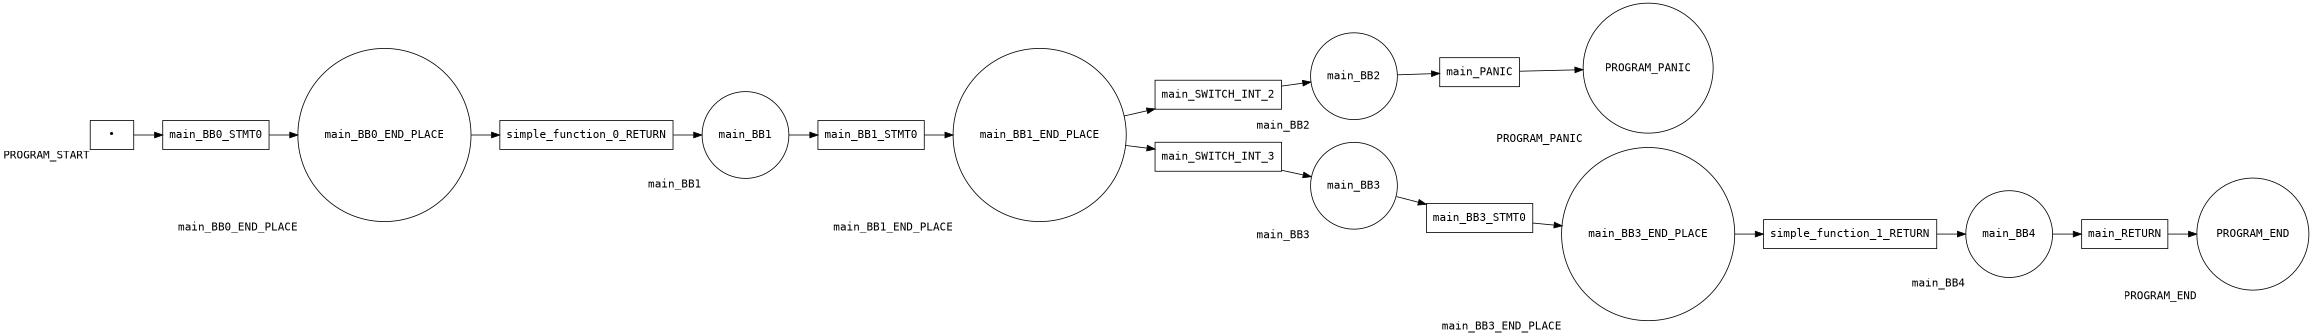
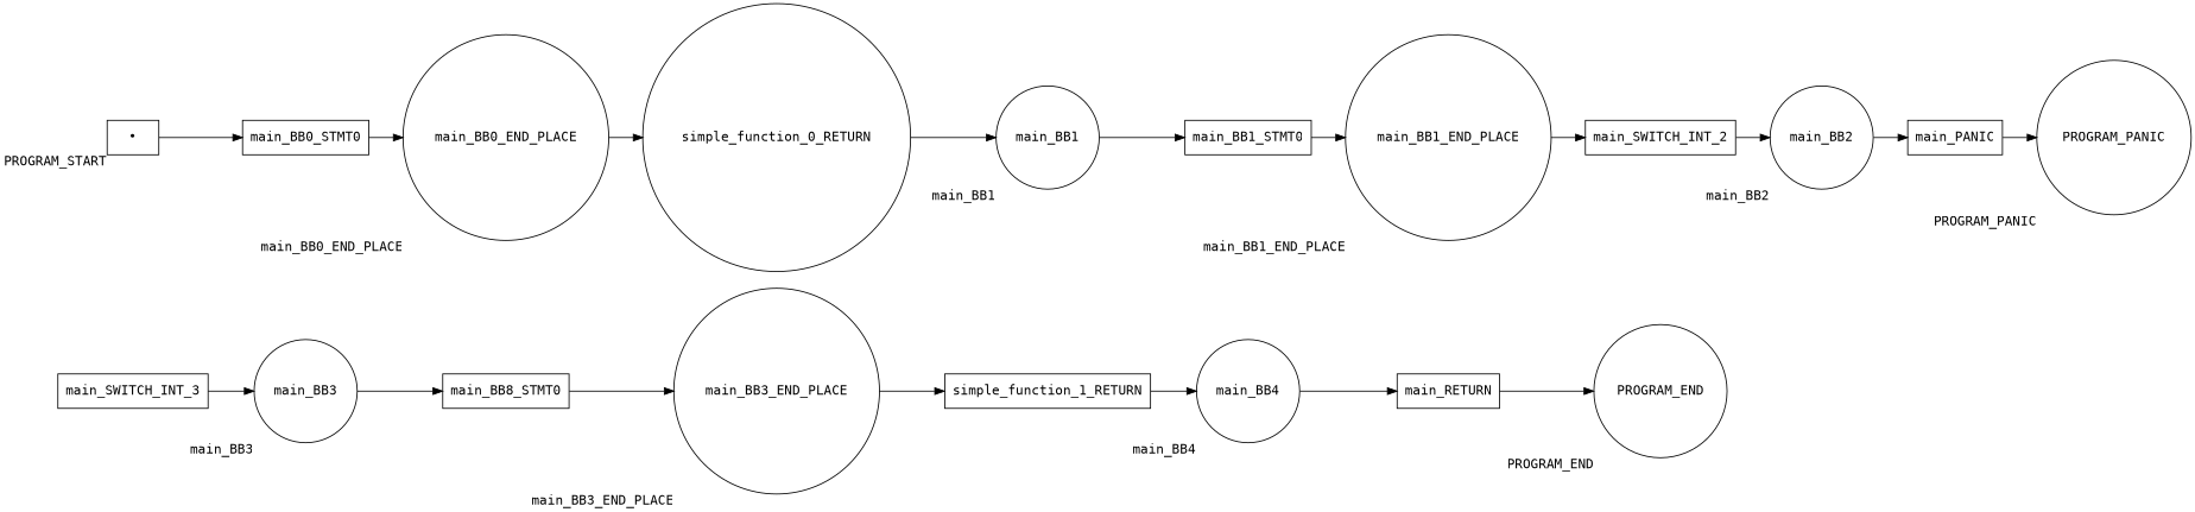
  digraph {
    fontname="DejaVu Sans Mono"
    rankdir=LR
    node [fontname="DejaVu Sans Mono" shape=box]
    edge [fontname="DejaVu Sans Mono"]
    PROGRAM_END [shape=circle xlabel=PROGRAM_END]
    PROGRAM_PANIC [shape=circle xlabel=PROGRAM_PANIC]
    n3 [label="•" xlabel=PROGRAM_START]
    n4 [label=main_BB0_STMT0]
    main_BB0_END_PLACE [shape=circle xlabel=main_BB0_END_PLACE]
-   n6 [label=simple_function_0_RETURN]
+   n6 [label=simple_function_0_RETURN shape=circle]
    main_BB1 [shape=circle xlabel=main_BB1]
    n8 [label=main_BB1_STMT0]
    main_BB1_END_PLACE [shape=circle xlabel=main_BB1_END_PLACE]
    n10 [label=main_SWITCH_INT_2]
    n11 [label=main_SWITCH_INT_3]
    main_BB2 [shape=circle xlabel=main_BB2]
    main_BB3 [shape=circle xlabel=main_BB3]
    n14 [label=main_PANIC]
-   n15 [label=main_BB3_STMT0]
+   n15 [label=main_BB8_STMT0]
    main_BB3_END_PLACE [shape=circle xlabel=main_BB3_END_PLACE]
    n17 [label=simple_function_1_RETURN]
    main_BB4 [shape=circle xlabel=main_BB4]
    n19 [label=main_RETURN]
    n3 -> n4
    n4 -> main_BB0_END_PLACE
    main_BB0_END_PLACE -> n6
    n6 -> main_BB1
    main_BB1 -> n8
    n8 -> main_BB1_END_PLACE
    main_BB1_END_PLACE -> n10
-   main_BB1_END_PLACE -> n11
    n10 -> main_BB2
    n11 -> main_BB3
    main_BB2 -> n14
    main_BB3 -> n15
    n14 -> PROGRAM_PANIC
    n15 -> main_BB3_END_PLACE
    main_BB3_END_PLACE -> n17
    n17 -> main_BB4
    main_BB4 -> n19
    n19 -> PROGRAM_END
  }
